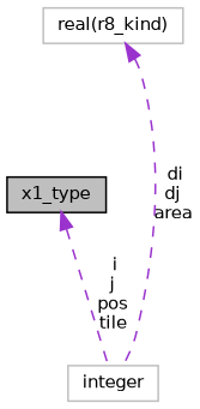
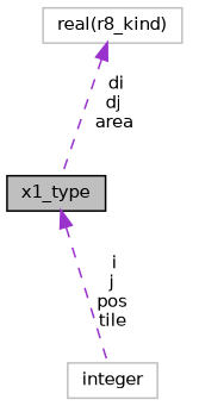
  digraph {
    node [color=grey75 fillcolor=white fontname=Helvetica fontsize=10 shape=record style=filled]
    edge [color=darkorchid3 dir=back fontname=Helvetica fontsize=10 labelfontname=Helvetica labelfontsize=10 style=dashed]
    n1 [color=black fillcolor=grey75 fontcolor=black height=0.2 label=x1_type width=0.4]
    n2 [height=0.2 label=integer width=0.4]
    n3 [height=0.2 label="real(r8_kind)" width=0.4]
    n1 -> n2 [label=" i\nj\npos\ntile"]
-   n3 -> n2 [label=" di\ndj\narea"]
+   n3 -> n1 [label=" di\ndj\narea"]
  }
